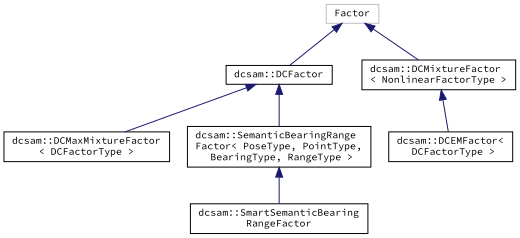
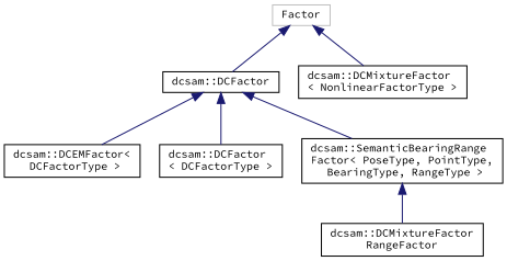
  digraph {
    fontname="Source Code Pro"
    rankdir=TB
    node [color=black fillcolor=white fontname="Source Code Pro" fontsize=10 shape=record style=filled]
    edge [color=midnightblue dir=back fontname="Source Code Pro" fontsize=10 labelfontname=Helvetica labelfontsize=10 style=solid]
    n1 [color=grey75 height=0.2 label=Factor width=0.4]
    n2 [height=0.2 label="dcsam::DCFactor" width=0.4]
    n3 [height=0.2 label="dcsam::DCMixtureFactor\l\< NonlinearFactorType \>" width=0.4]
    n4 [height=0.2 label="dcsam::DCEMFactor\<\l DCFactorType \>" width=0.4]
-   n5 [height=0.2 label="dcsam::DCMaxMixtureFactor\l\< DCFactorType \>" width=0.4]
+   n5 [height=0.2 label="dcsam::DCFactor\l\< DCFactorType \>" width=0.4]
    n6 [height=0.2 label="dcsam::SemanticBearingRange\lFactor\< PoseType, PointType,\l BearingType, RangeType \>" width=0.4]
-   n7 [height=0.2 label="dcsam::SmartSemanticBearing\lRangeFactor" width=0.4]
+   n7 [height=0.2 label="dcsam::DCMixtureFactor\lRangeFactor" width=0.4]
    n1 -> n2
    n1 -> n3
-   n3 -> n4
+   n2 -> n4
    n2 -> n5
    n2 -> n6
    n6 -> n7
  }
